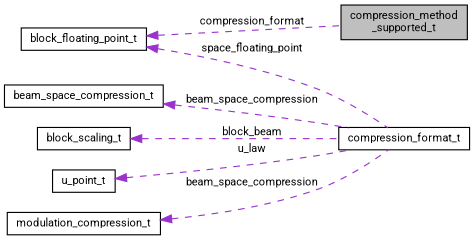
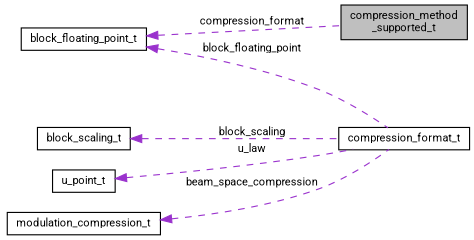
  digraph {
    fontname=Roboto
    rankdir=LR
    node [color=black fontname=Roboto fontsize=10 shape=record]
    edge [color=darkorchid3 dir=back fontname=Roboto fontsize=10 labelfontname=Helvetica labelfontsize=10 style=dashed]
    n1 [fillcolor=grey75 fontcolor=black height=0.2 label="compression_method\l_supported_t" style=filled width=0.4]
    n2 [height=0.2 label=compression_format_t width=0.4]
-   n3 [height=0.2 label=beam_space_compression_t width=0.4]
    n4 [height=0.2 label=block_scaling_t width=0.4]
    n5 [height=0.2 label=u_point_t width=0.4]
    n6 [height=0.2 label=block_floating_point_t width=0.4]
    n7 [height=0.2 label=modulation_compression_t width=0.4]
-   n3 -> n2 [label=" beam_space_compression"]
-   n4 -> n2 [label=" block_beam"]
+   n4 -> n2 [label=" block_scaling"]
    n5 -> n2 [label=" u_law"]
    n6 -> n1 [label=" compression_format"]
-   n6 -> n2 [label=" space_floating_point"]
+   n6 -> n2 [label=" block_floating_point"]
    n7 -> n2 [label=" beam_space_compression"]
  }
